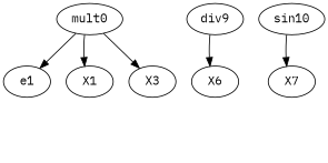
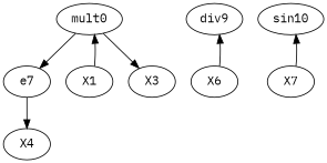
  digraph {
    fontname="IBM Plex Mono"
    node [fontname="IBM Plex Mono"]
    edge [fontname="IBM Plex Mono"]
    mult0
-   e1
+   e1 [label=e7]
    n3 [label=X1]
    X3
+   X4
    div9
    X6
    sin10
    X7
    mult0 -> e1
-   mult0 -> n3
+   n3 -> mult0
    mult0 -> X3
-   div9 -> X6
-   sin10 -> X7
+   e1 -> X4
+   X6 -> div9
+   X7 -> sin10
  }
